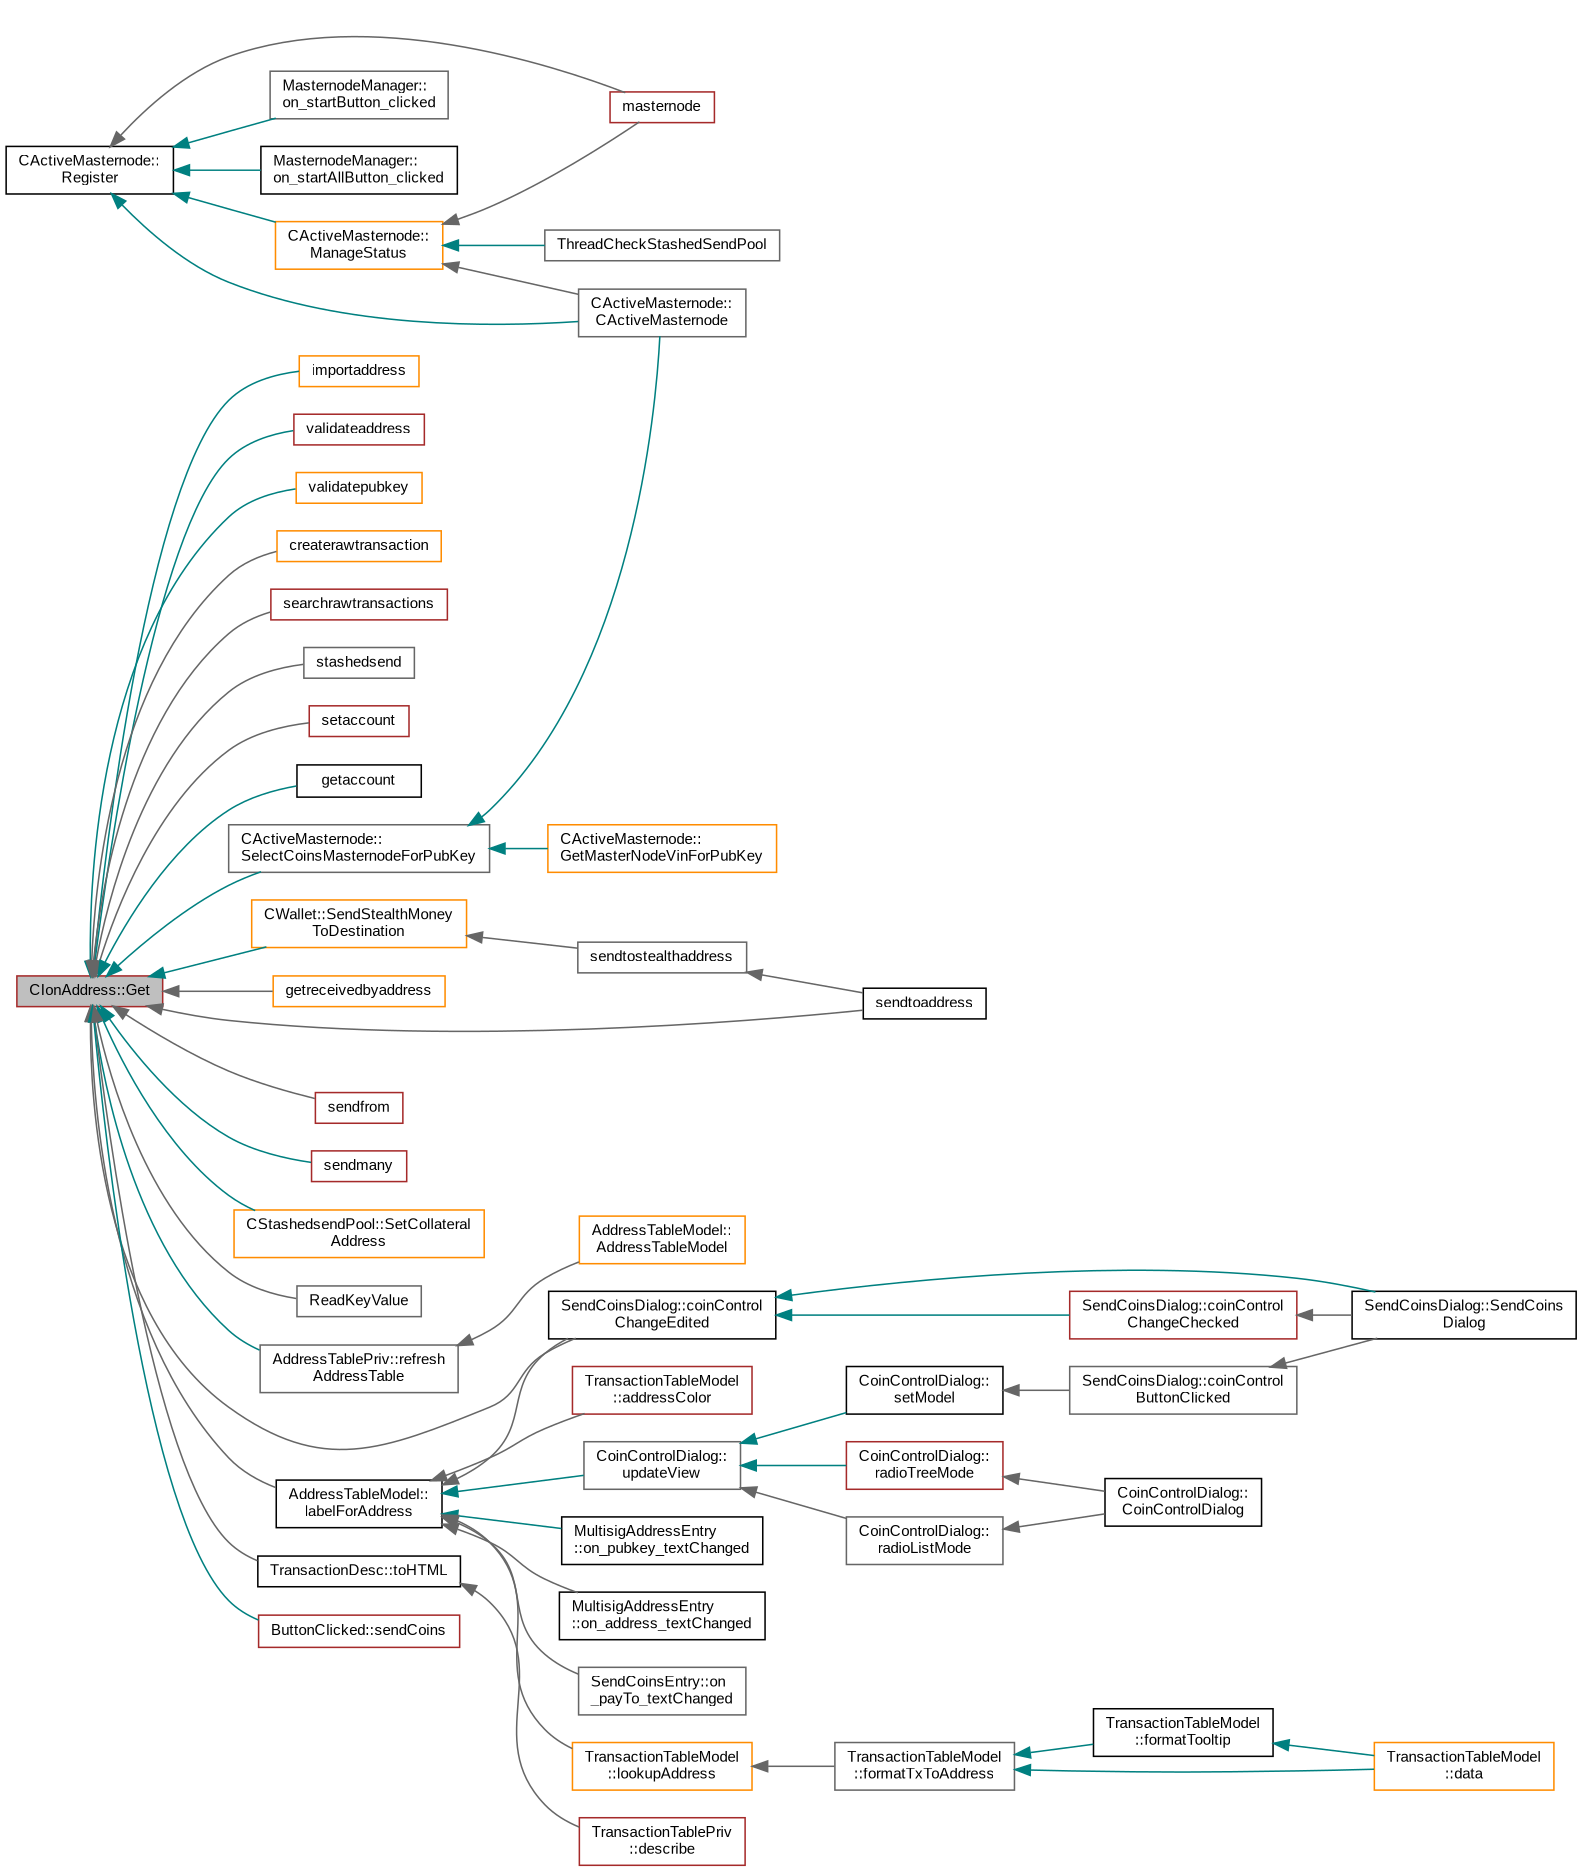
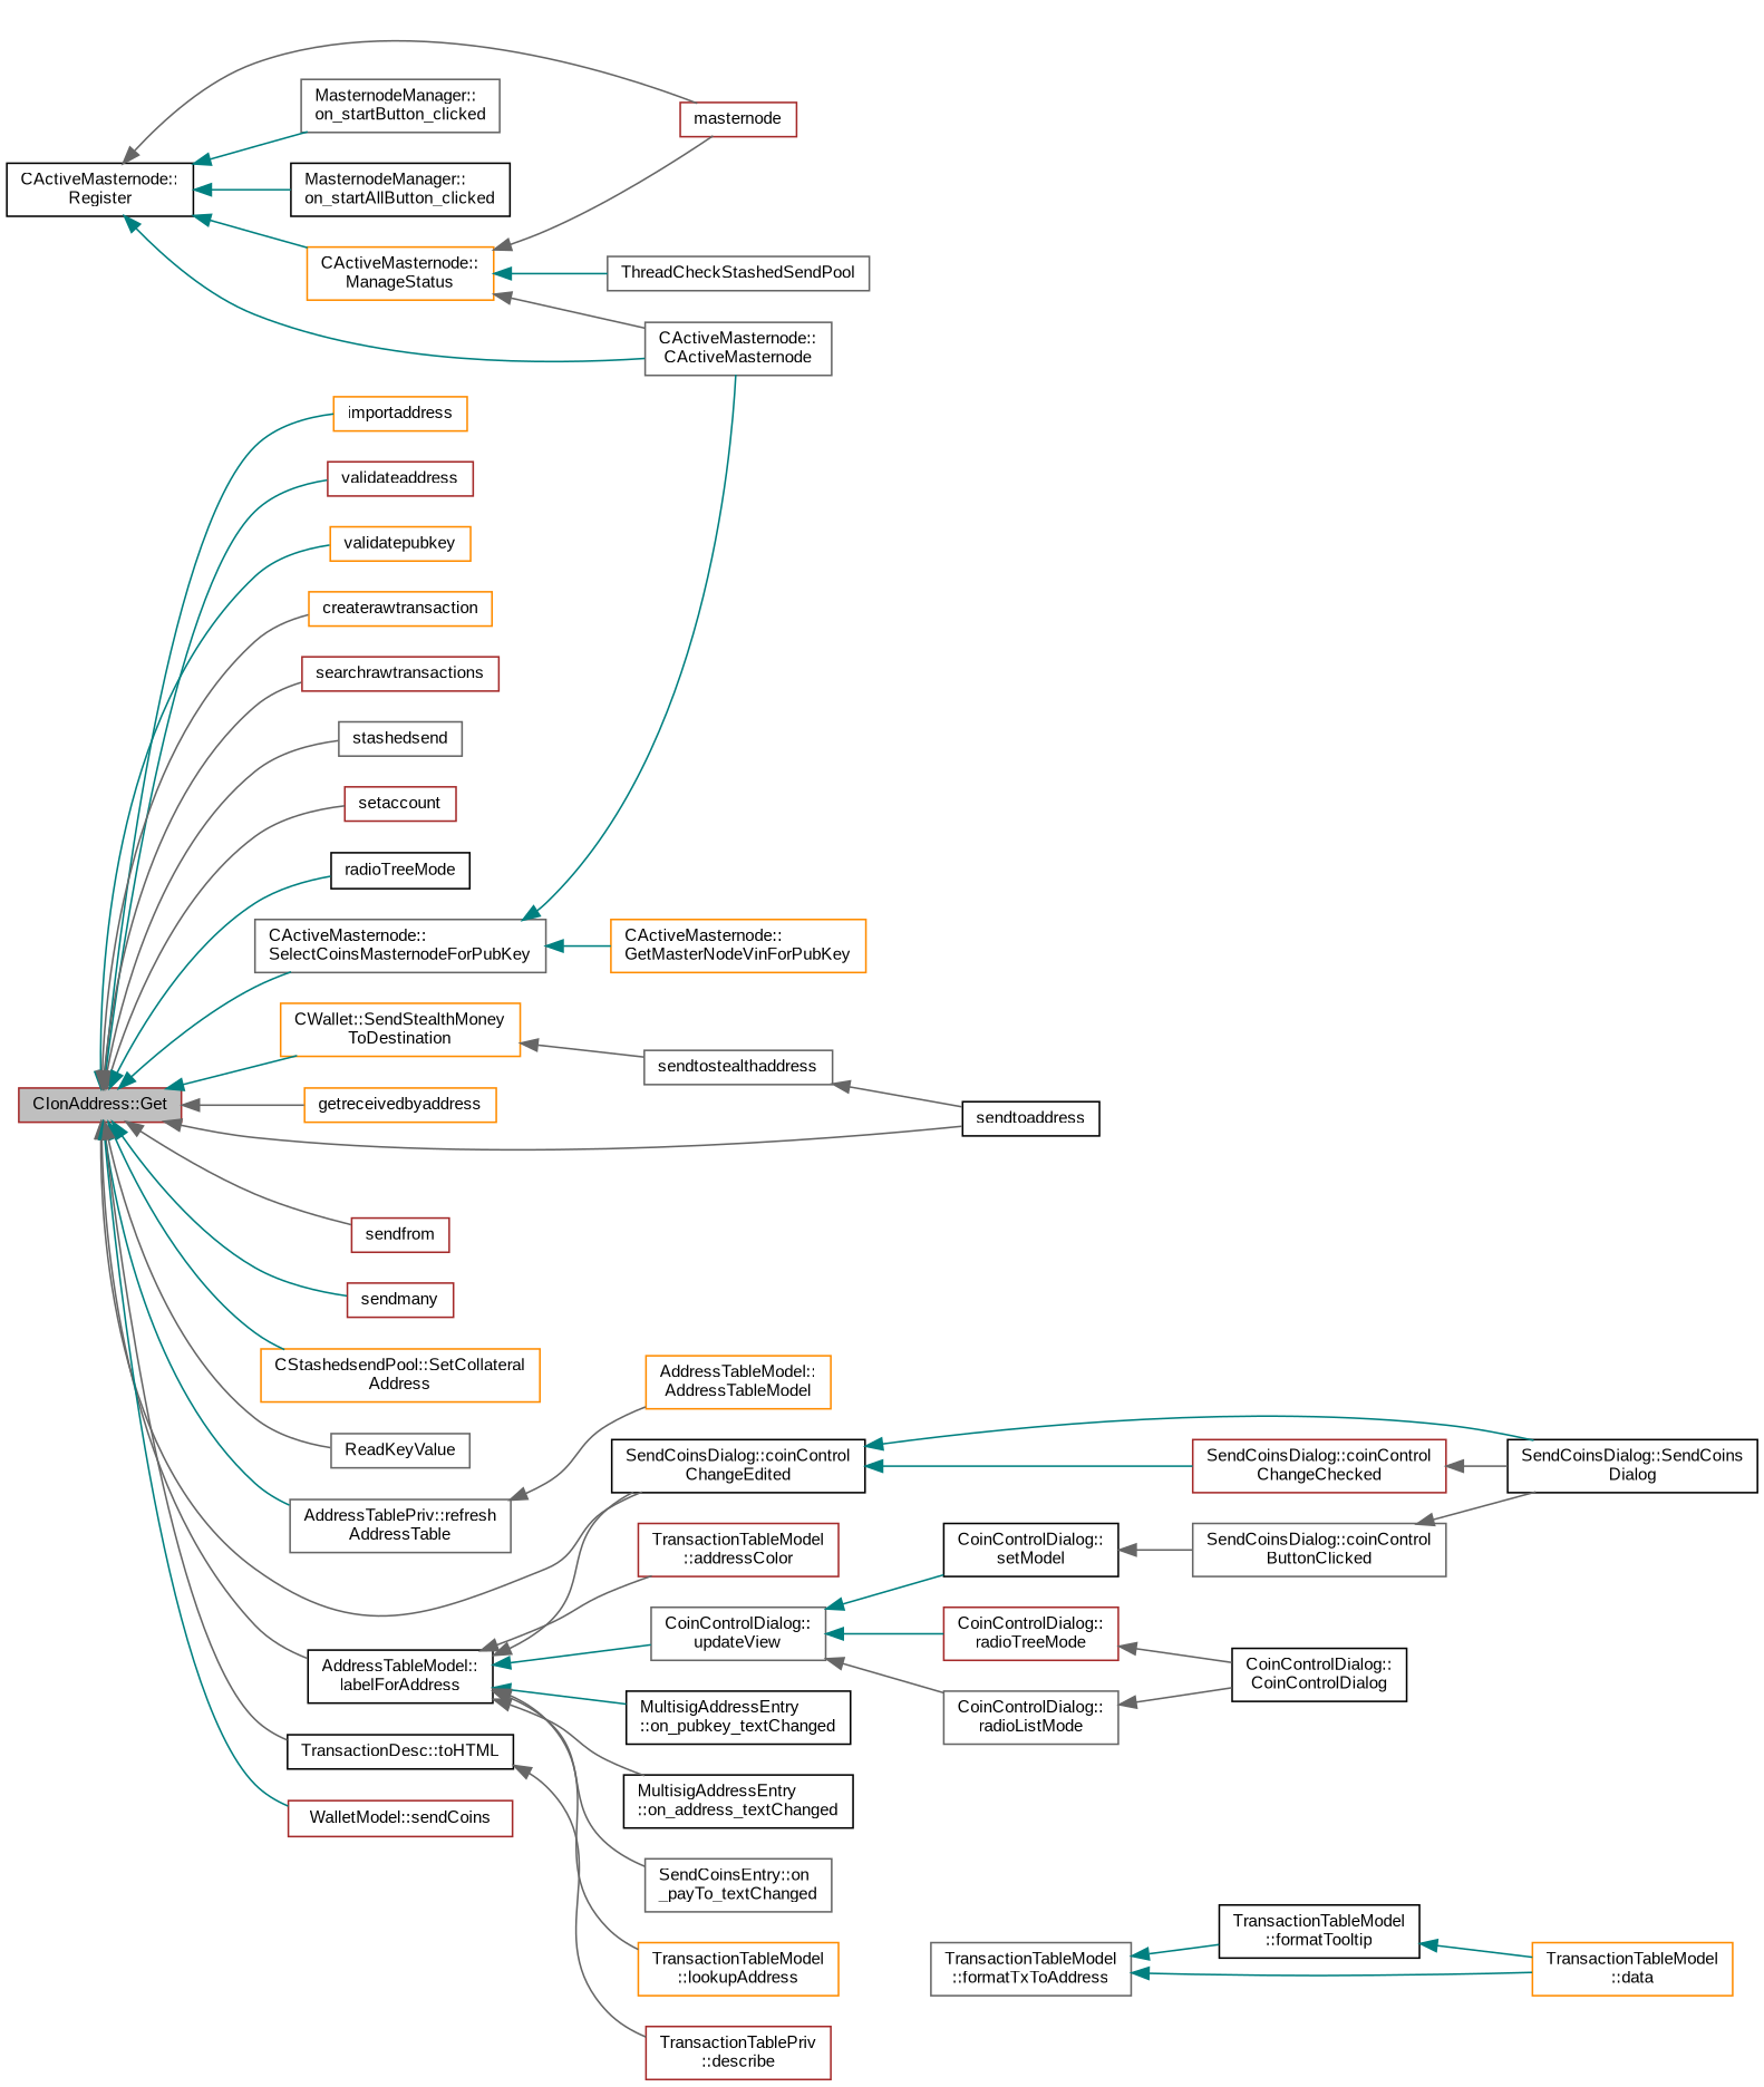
  digraph {
    fontname="Liberation Sans"
    rankdir=LR
    node [color=gray40 fillcolor=white fontname="Liberation Sans" fontsize=10 shape=record style=filled]
    edge [color=gray40 dir=back fontname="Liberation Sans" fontsize=10 labelfontname=Helvetica labelfontsize=10 style=solid]
    n1 [color=brown fillcolor=grey75 fontcolor=black height=0.2 label="CIonAddress::Get" width=0.4]
    n2 [height=0.2 label="CActiveMasternode::\lSelectCoinsMasternodeForPubKey" width=0.4]
    n3 [height=0.2 label="AddressTablePriv::refresh\lAddressTable" width=0.4]
    n4 [color=black height=0.2 label="AddressTableModel::\llabelForAddress" width=0.4]
    n5 [color=black height=0.2 label="SendCoinsDialog::coinControl\lChangeEdited" width=0.4]
    n6 [color=black height=0.2 label="TransactionDesc::toHTML" width=0.4]
-   n7 [color=brown height=0.2 label="ButtonClicked::sendCoins" width=0.4]
+   n7 [color=brown height=0.2 label="WalletModel::sendCoins" width=0.4]
    n8 [color=darkorange height=0.2 label=importaddress width=0.4]
    n9 [color=brown height=0.2 label=validateaddress width=0.4]
    n10 [color=darkorange height=0.2 label=validatepubkey width=0.4]
    n11 [color=darkorange height=0.2 label=createrawtransaction width=0.4]
    n12 [color=brown height=0.2 label=searchrawtransactions width=0.4]
    n13 [height=0.2 label=stashedsend width=0.4]
    n14 [color=brown height=0.2 label=setaccount width=0.4]
-   n15 [color=black height=0.2 label=getaccount width=0.4]
+   n15 [color=black height=0.2 label=radioTreeMode width=0.4]
    n16 [color=black height=0.2 label=sendtoaddress width=0.4]
    n17 [color=darkorange height=0.2 label=getreceivedbyaddress width=0.4]
    n18 [color=brown height=0.2 label=sendfrom width=0.4]
    n19 [color=brown height=0.2 label=sendmany width=0.4]
    n20 [color=darkorange height=0.2 label="CStashedsendPool::SetCollateral\lAddress" width=0.4]
    n21 [color=darkorange height=0.2 label="CWallet::SendStealthMoney\lToDestination" width=0.4]
    n22 [height=0.2 label=ReadKeyValue width=0.4]
    n23 [color=black height=0.2 label="CActiveMasternode::\lRegister" width=0.4]
    n24 [color=darkorange height=0.2 label="CActiveMasternode::\lManageStatus" width=0.4]
    n25 [height=0.2 label="CActiveMasternode::\lCActiveMasternode" width=0.4]
    n26 [color=brown height=0.2 label=masternode width=0.4]
    n27 [height=0.2 label="MasternodeManager::\lon_startButton_clicked" width=0.4]
    n28 [color=black height=0.2 label="MasternodeManager::\lon_startAllButton_clicked" width=0.4]
    n29 [color=darkorange height=0.2 label="CActiveMasternode::\lGetMasterNodeVinForPubKey" width=0.4]
    n30 [color=darkorange height=0.2 label="AddressTableModel::\lAddressTableModel" width=0.4]
    n31 [height=0.2 label="CoinControlDialog::\lupdateView" width=0.4]
    n32 [color=black height=0.2 label="MultisigAddressEntry\l::on_pubkey_textChanged" width=0.4]
    n33 [color=black height=0.2 label="MultisigAddressEntry\l::on_address_textChanged" width=0.4]
    n34 [height=0.2 label="SendCoinsEntry::on\l_payTo_textChanged" width=0.4]
    n35 [color=darkorange height=0.2 label="TransactionTableModel\l::lookupAddress" width=0.4]
    n36 [color=brown height=0.2 label="TransactionTableModel\l::addressColor" width=0.4]
    n37 [color=black height=0.2 label="SendCoinsDialog::SendCoins\lDialog" width=0.4]
    n38 [color=brown height=0.2 label="SendCoinsDialog::coinControl\lChangeChecked" width=0.4]
    n39 [color=brown height=0.2 label="TransactionTablePriv\l::describe" width=0.4]
    n40 [height=0.2 label=sendtostealthaddress width=0.4]
    n41 [height=0.2 label=ThreadCheckStashedSendPool width=0.4]
    n42 [color=black height=0.2 label="CoinControlDialog::\lsetModel" width=0.4]
    n43 [color=brown height=0.2 label="CoinControlDialog::\lradioTreeMode" width=0.4]
    n44 [height=0.2 label="CoinControlDialog::\lradioListMode" width=0.4]
    n45 [height=0.2 label="TransactionTableModel\l::formatTxToAddress" width=0.4]
    n46 [height=0.2 label="SendCoinsDialog::coinControl\lButtonClicked" width=0.4]
    n47 [color=black height=0.2 label="CoinControlDialog::\lCoinControlDialog" width=0.4]
    n48 [color=black height=0.2 label="TransactionTableModel\l::formatTooltip" width=0.4]
    n49 [color=darkorange height=0.2 label="TransactionTableModel\l::data" width=0.4]
    n1 -> n2 [color=teal]
    n1 -> n3 [color=teal]
    n1 -> n4
    n1 -> n5
    n1 -> n6
    n1 -> n7 [color=teal]
    n1 -> n8 [color=teal]
    n1 -> n9 [color=teal]
    n1 -> n10 [color=teal]
    n1 -> n11
    n1 -> n12
    n1 -> n13
    n1 -> n14
    n1 -> n15 [color=teal]
    n1 -> n16
    n1 -> n17
    n1 -> n18
    n1 -> n19 [color=teal]
    n1 -> n20 [color=teal]
    n1 -> n21 [color=teal]
    n1 -> n22
    n2 -> n25 [color=teal]
    n2 -> n29 [color=teal]
    n3 -> n30
    n4 -> n5
    n4 -> n31 [color=teal]
    n4 -> n32 [color=teal]
    n4 -> n33
    n4 -> n34
    n4 -> n35
    n4 -> n36
    n5 -> n37 [color=teal]
    n5 -> n38 [color=teal]
    n6 -> n39
    n21 -> n40
    n23 -> n24 [color=teal]
    n23 -> n25 [color=teal]
    n23 -> n26
    n23 -> n27 [color=teal]
    n23 -> n28 [color=teal]
    n24 -> n25
    n24 -> n26
    n24 -> n41 [color=teal]
    n31 -> n42 [color=teal]
    n31 -> n43 [color=teal]
    n31 -> n44
-   n35 -> n45
    n38 -> n37
    n40 -> n16
    n42 -> n46
    n43 -> n47
    n44 -> n47
    n45 -> n48 [color=teal]
    n45 -> n49 [color=teal]
    n46 -> n37
    n48 -> n49 [color=teal]
  }
